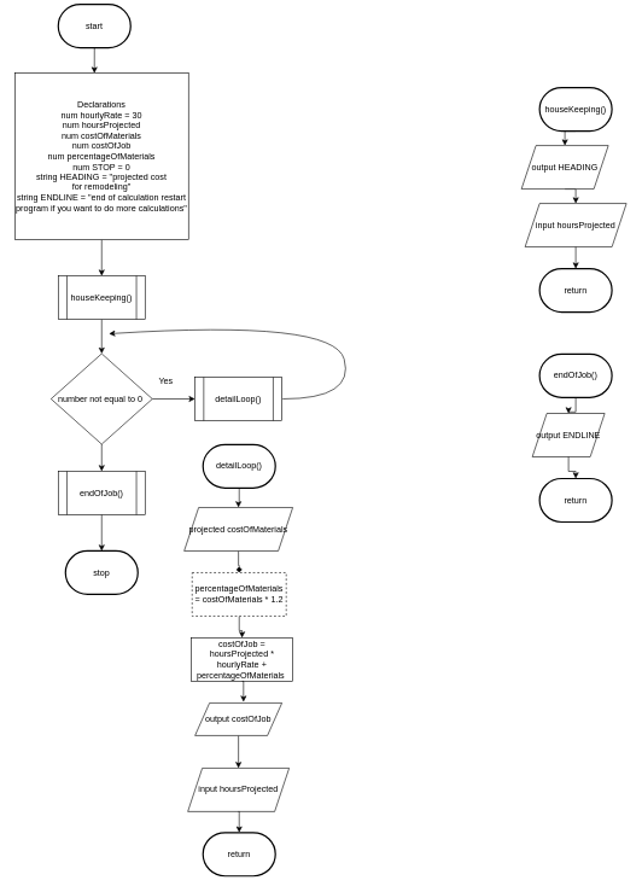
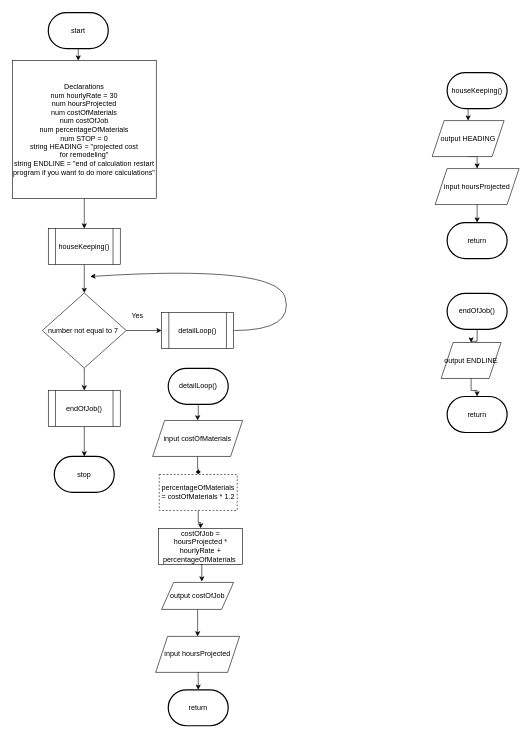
  <mxCell id="0" />
  <mxCell id="1" parent="0" />
- <mxCell id="2" value="start" style="strokeWidth=2;html=1;shape=mxgraph.flowchart.terminator;whiteSpace=wrap;" vertex="1" parent="1"><mxGeometry x="80" y="5" width="100" height="60" as="geometry" /></mxCell>
+ <mxCell id="2" value="start" style="strokeWidth=2;html=1;shape=mxgraph.flowchart.terminator;whiteSpace=wrap;" vertex="1" parent="1"><mxGeometry x="80" y="20" width="100" height="60" as="geometry" /></mxCell>
  <mxCell id="3" style="edgeStyle=orthogonalEdgeStyle;rounded=0;orthogonalLoop=1;jettySize=auto;html=1;entryX=0.5;entryY=0;entryDx=0;entryDy=0;" edge="1" parent="1" source="4" target="14"><mxGeometry relative="1" as="geometry" /></mxCell>
  <mxCell id="4" value="Declarations&lt;div&gt;num hourlyRate = 30&lt;/div&gt;&lt;div&gt;num hoursProjected&lt;/div&gt;&lt;div&gt;num costOfMaterials&lt;/div&gt;&lt;div&gt;num costOfJob&lt;/div&gt;&lt;div&gt;num percentageOfMaterials&lt;/div&gt;&lt;div&gt;num STOP = 0&lt;/div&gt;&lt;div&gt;string HEADING = &quot;projected cost for&lt;span style=&quot;background-color: transparent; color: light-dark(rgb(0, 0, 0), rgb(255, 255, 255));&quot;&gt;&amp;nbsp;remodeling&quot;&lt;/span&gt;&lt;/div&gt;&lt;div&gt;&lt;span style=&quot;background-color: transparent; color: light-dark(rgb(0, 0, 0), rgb(255, 255, 255));&quot;&gt;string ENDLINE = &quot;end of calculation restart program if you want to do more calculations&quot;&lt;/span&gt;&lt;/div&gt;" style="rounded=0;whiteSpace=wrap;html=1;" vertex="1" parent="1"><mxGeometry x="20" y="100" width="240" height="230" as="geometry" /></mxCell>
  <mxCell id="5" value="input hoursProjected" style="shape=parallelogram;perimeter=parallelogramPerimeter;whiteSpace=wrap;html=1;fixedSize=1;" vertex="1" parent="1"><mxGeometry x="725" y="280" width="140" height="60" as="geometry" /></mxCell>
  <mxCell id="6" style="edgeStyle=orthogonalEdgeStyle;rounded=0;orthogonalLoop=1;jettySize=auto;html=1;endArrow=diamond;" edge="1" parent="1" source="7" target="9"><mxGeometry relative="1" as="geometry" /></mxCell>
- <mxCell id="7" value="projected costOfMaterials" style="shape=parallelogram;perimeter=parallelogramPerimeter;whiteSpace=wrap;html=1;fixedSize=1;" vertex="1" parent="1"><mxGeometry x="254" y="700" width="150" height="60" as="geometry" /></mxCell>
+ <mxCell id="7" value="input costOfMaterials" style="shape=parallelogram;perimeter=parallelogramPerimeter;whiteSpace=wrap;html=1;fixedSize=1;" vertex="1" parent="1"><mxGeometry x="254" y="700" width="150" height="60" as="geometry" /></mxCell>
  <mxCell id="8" style="edgeStyle=orthogonalEdgeStyle;rounded=0;orthogonalLoop=1;jettySize=auto;html=1;entryX=0.5;entryY=0;entryDx=0;entryDy=0;" edge="1" parent="1" source="9" target="10"><mxGeometry relative="1" as="geometry" /></mxCell>
  <mxCell id="9" value="percentageOfMaterials = costOfMaterials * 1.2" style="rounded=0;whiteSpace=wrap;html=1;dashed=1;" vertex="1" parent="1"><mxGeometry x="265" y="790" width="130" height="60" as="geometry" /></mxCell>
  <mxCell id="10" value="costOfJob = hoursProjected * hourlyRate + percentageOfMaterials&amp;nbsp;" style="rounded=0;whiteSpace=wrap;html=1;" vertex="1" parent="1"><mxGeometry x="264" y="880" width="140" height="60" as="geometry" /></mxCell>
  <mxCell id="11" style="edgeStyle=orthogonalEdgeStyle;rounded=0;orthogonalLoop=1;jettySize=auto;html=1;exitX=0.5;exitY=1;exitDx=0;exitDy=0;entryX=0.5;entryY=0;entryDx=0;entryDy=0;" edge="1" parent="1" source="12" target="26"><mxGeometry relative="1" as="geometry" /></mxCell>
  <mxCell id="12" value="output costOfJob" style="shape=parallelogram;perimeter=parallelogramPerimeter;whiteSpace=wrap;html=1;fixedSize=1;" vertex="1" parent="1"><mxGeometry x="269" y="970" width="120" height="45" as="geometry" /></mxCell>
  <mxCell id="13" style="edgeStyle=orthogonalEdgeStyle;rounded=0;orthogonalLoop=1;jettySize=auto;html=1;entryX=0.5;entryY=0;entryDx=0;entryDy=0;" edge="1" parent="1" source="14" target="17"><mxGeometry relative="1" as="geometry" /></mxCell>
  <mxCell id="14" value="houseKeeping()" style="shape=process;whiteSpace=wrap;html=1;backgroundOutline=1;" vertex="1" parent="1"><mxGeometry x="80" y="380" width="120" height="60" as="geometry" /></mxCell>
  <mxCell id="15" style="edgeStyle=orthogonalEdgeStyle;rounded=0;orthogonalLoop=1;jettySize=auto;html=1;exitX=0.5;exitY=1;exitDx=0;exitDy=0;entryX=0.5;entryY=0;entryDx=0;entryDy=0;" edge="1" parent="1" source="17" target="18"><mxGeometry relative="1" as="geometry" /></mxCell>
  <mxCell id="16" style="edgeStyle=orthogonalEdgeStyle;rounded=0;orthogonalLoop=1;jettySize=auto;html=1;entryX=0;entryY=0.5;entryDx=0;entryDy=0;" edge="1" parent="1" source="17" target="19"><mxGeometry relative="1" as="geometry" /></mxCell>
- <mxCell id="17" value="number not equal to 0&amp;nbsp;" style="rhombus;whiteSpace=wrap;html=1;" vertex="1" parent="1"><mxGeometry x="70" y="487.5" width="140" height="125" as="geometry" /></mxCell>
+ <mxCell id="17" value="number not equal to 7&amp;nbsp;" style="rhombus;whiteSpace=wrap;html=1;" vertex="1" parent="1"><mxGeometry x="70" y="487.5" width="140" height="125" as="geometry" /></mxCell>
  <mxCell id="18" value="endOfJob()" style="shape=process;whiteSpace=wrap;html=1;backgroundOutline=1;" vertex="1" parent="1"><mxGeometry x="80" y="650" width="120" height="60" as="geometry" /></mxCell>
  <mxCell id="19" value="detailLoop()" style="shape=process;whiteSpace=wrap;html=1;backgroundOutline=1;" vertex="1" parent="1"><mxGeometry x="269" y="520" width="120" height="60" as="geometry" /></mxCell>
  <mxCell id="20" value="stop" style="strokeWidth=2;html=1;shape=mxgraph.flowchart.terminator;whiteSpace=wrap;" vertex="1" parent="1"><mxGeometry x="90" y="760" width="100" height="60" as="geometry" /></mxCell>
  <mxCell id="21" style="edgeStyle=orthogonalEdgeStyle;rounded=0;orthogonalLoop=1;jettySize=auto;html=1;exitX=0.5;exitY=1;exitDx=0;exitDy=0;exitPerimeter=0;entryX=0.5;entryY=0;entryDx=0;entryDy=0;" edge="1" parent="1" source="22" target="31"><mxGeometry relative="1" as="geometry" /></mxCell>
  <mxCell id="22" value="houseKeeping()" style="strokeWidth=2;html=1;shape=mxgraph.flowchart.terminator;whiteSpace=wrap;" vertex="1" parent="1"><mxGeometry x="745" y="120" width="100" height="60" as="geometry" /></mxCell>
  <mxCell id="23" value="return" style="strokeWidth=2;html=1;shape=mxgraph.flowchart.terminator;whiteSpace=wrap;" vertex="1" parent="1"><mxGeometry x="745" y="370" width="100" height="60" as="geometry" /></mxCell>
  <mxCell id="24" style="edgeStyle=orthogonalEdgeStyle;rounded=0;orthogonalLoop=1;jettySize=auto;html=1;entryX=0.5;entryY=0;entryDx=0;entryDy=0;" edge="1" parent="1" source="25" target="7"><mxGeometry relative="1" as="geometry" /></mxCell>
  <mxCell id="25" value="detailLoop()" style="strokeWidth=2;html=1;shape=mxgraph.flowchart.terminator;whiteSpace=wrap;" vertex="1" parent="1"><mxGeometry x="280" y="613" width="100" height="60" as="geometry" /></mxCell>
  <mxCell id="26" value="input hoursProjected" style="shape=parallelogram;perimeter=parallelogramPerimeter;whiteSpace=wrap;html=1;fixedSize=1;" vertex="1" parent="1"><mxGeometry x="259" y="1060" width="140" height="60" as="geometry" /></mxCell>
  <mxCell id="27" value="return" style="strokeWidth=2;html=1;shape=mxgraph.flowchart.terminator;whiteSpace=wrap;" vertex="1" parent="1"><mxGeometry x="280" y="1149" width="100" height="60" as="geometry" /></mxCell>
  <mxCell id="28" style="edgeStyle=orthogonalEdgeStyle;rounded=0;orthogonalLoop=1;jettySize=auto;html=1;" edge="1" parent="1" source="29" target="32"><mxGeometry relative="1" as="geometry" /></mxCell>
  <mxCell id="29" value="endOfJob()" style="strokeWidth=2;html=1;shape=mxgraph.flowchart.terminator;whiteSpace=wrap;" vertex="1" parent="1"><mxGeometry x="745" y="488" width="100" height="60" as="geometry" /></mxCell>
  <mxCell id="30" style="edgeStyle=orthogonalEdgeStyle;rounded=0;orthogonalLoop=1;jettySize=auto;html=1;exitX=0.5;exitY=1;exitDx=0;exitDy=0;entryX=0.5;entryY=0;entryDx=0;entryDy=0;" edge="1" parent="1" source="31" target="5"><mxGeometry relative="1" as="geometry" /></mxCell>
  <mxCell id="31" value="output HEADING" style="shape=parallelogram;perimeter=parallelogramPerimeter;whiteSpace=wrap;html=1;fixedSize=1;" vertex="1" parent="1"><mxGeometry x="720" y="200" width="120" height="60" as="geometry" /></mxCell>
  <mxCell id="32" value="output ENDLINE" style="shape=parallelogram;perimeter=parallelogramPerimeter;whiteSpace=wrap;html=1;fixedSize=1;" vertex="1" parent="1"><mxGeometry x="735" y="570" width="100" height="60" as="geometry" /></mxCell>
  <mxCell id="33" value="return" style="strokeWidth=2;html=1;shape=mxgraph.flowchart.terminator;whiteSpace=wrap;" vertex="1" parent="1"><mxGeometry x="745" y="660" width="100" height="60" as="geometry" /></mxCell>
  <mxCell id="34" style="edgeStyle=orthogonalEdgeStyle;rounded=0;orthogonalLoop=1;jettySize=auto;html=1;exitX=0.5;exitY=1;exitDx=0;exitDy=0;exitPerimeter=0;entryX=0.458;entryY=0;entryDx=0;entryDy=0;entryPerimeter=0;" edge="1" parent="1" source="2" target="4"><mxGeometry relative="1" as="geometry" /></mxCell>
  <mxCell id="35" style="edgeStyle=orthogonalEdgeStyle;rounded=0;orthogonalLoop=1;jettySize=auto;html=1;entryX=0.5;entryY=0;entryDx=0;entryDy=0;entryPerimeter=0;" edge="1" parent="1" source="18" target="20"><mxGeometry relative="1" as="geometry" /></mxCell>
  <mxCell id="36" value="" style="curved=1;endArrow=classic;html=1;rounded=0;" edge="1" parent="1"><mxGeometry width="50" height="50" relative="1" as="geometry"><mxPoint x="390" y="550" as="sourcePoint" /><mxPoint x="150" y="460" as="targetPoint" /><Array as="points"><mxPoint x="490" y="550" /><mxPoint x="460" y="440" /></Array></mxGeometry></mxCell>
  <mxCell id="37" style="edgeStyle=orthogonalEdgeStyle;rounded=0;orthogonalLoop=1;jettySize=auto;html=1;exitX=0.5;exitY=1;exitDx=0;exitDy=0;entryX=0.558;entryY=-0.033;entryDx=0;entryDy=0;entryPerimeter=0;" edge="1" parent="1" source="10" target="12"><mxGeometry relative="1" as="geometry" /></mxCell>
  <mxCell id="38" style="edgeStyle=orthogonalEdgeStyle;rounded=0;orthogonalLoop=1;jettySize=auto;html=1;exitX=0.5;exitY=1;exitDx=0;exitDy=0;entryX=0.5;entryY=0;entryDx=0;entryDy=0;entryPerimeter=0;" edge="1" parent="1" source="26" target="27"><mxGeometry relative="1" as="geometry" /></mxCell>
  <mxCell id="39" style="edgeStyle=orthogonalEdgeStyle;rounded=0;orthogonalLoop=1;jettySize=auto;html=1;exitX=0.5;exitY=1;exitDx=0;exitDy=0;entryX=0.5;entryY=0;entryDx=0;entryDy=0;entryPerimeter=0;" edge="1" parent="1" source="5" target="23"><mxGeometry relative="1" as="geometry" /></mxCell>
  <mxCell id="40" style="edgeStyle=orthogonalEdgeStyle;rounded=0;orthogonalLoop=1;jettySize=auto;html=1;entryX=0.5;entryY=0;entryDx=0;entryDy=0;entryPerimeter=0;" edge="1" parent="1" source="32" target="33"><mxGeometry relative="1" as="geometry" /></mxCell>
  <mxCell id="41" value="Yes" style="text;html=1;align=center;verticalAlign=middle;whiteSpace=wrap;rounded=0;" vertex="1" parent="1"><mxGeometry x="199" y="510" width="60" height="30" as="geometry" /></mxCell>
